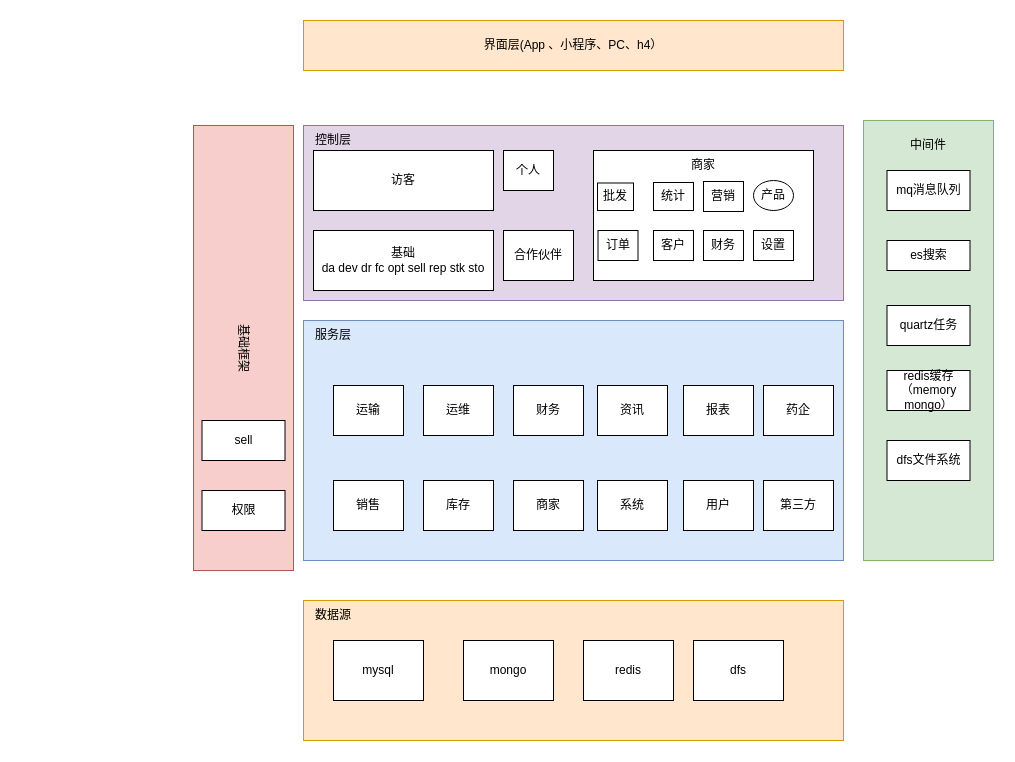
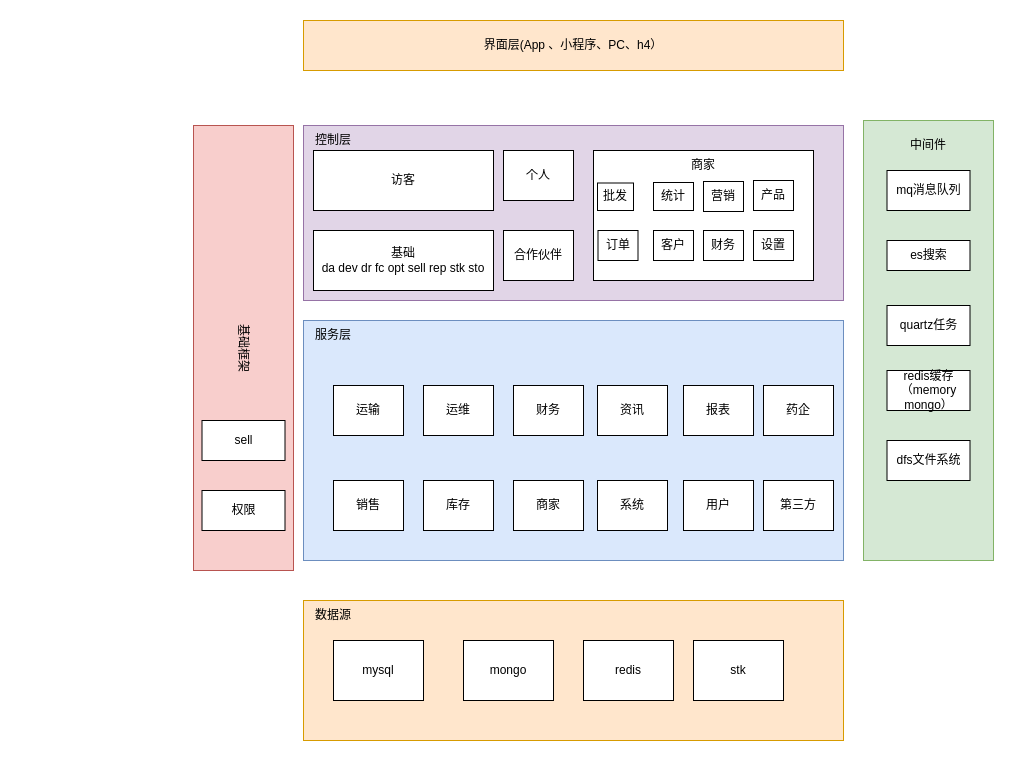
  <mxCell id="0" />
  <mxCell id="1" parent="0" />
  <mxCell id="2" value="基础框架" style="rounded=0;whiteSpace=wrap;html=1;rotation=90;fillColor=#f8cecc;strokeColor=#b85450;" vertex="1" parent="1"><mxGeometry x="20.5" y="297.5" width="445" height="100" as="geometry" /></mxCell>
  <mxCell id="3" value="界面层(App 、小程序、PC、h4）" style="rounded=0;whiteSpace=wrap;html=1;fillColor=#ffe6cc;strokeColor=#d79b00;" parent="1" vertex="1"><mxGeometry x="303" y="20" width="540" height="50" as="geometry" /></mxCell>
  <mxCell id="4" value="" style="rounded=0;whiteSpace=wrap;html=1;fillColor=#d5e8d4;strokeColor=#82b366;" parent="1" vertex="1"><mxGeometry x="863" y="120" width="130" height="440" as="geometry" /></mxCell>
  <mxCell id="5" value="中间件" style="text;html=1;strokeColor=none;fillColor=none;align=center;verticalAlign=middle;whiteSpace=wrap;rounded=0;" parent="1" vertex="1"><mxGeometry x="898" y="130" width="60" height="30" as="geometry" /></mxCell>
  <mxCell id="6" value="mq消息队列" style="rounded=0;whiteSpace=wrap;html=1;" parent="1" vertex="1"><mxGeometry x="886.5" y="170" width="83" height="40" as="geometry" /></mxCell>
  <mxCell id="7" value="es搜索" style="rounded=0;whiteSpace=wrap;html=1;" parent="1" vertex="1"><mxGeometry x="886.5" y="240" width="83" height="30" as="geometry" /></mxCell>
  <mxCell id="8" value="quartz任务" style="rounded=0;whiteSpace=wrap;html=1;" parent="1" vertex="1"><mxGeometry x="886.5" y="305" width="83" height="40" as="geometry" /></mxCell>
  <mxCell id="9" value="" style="rounded=0;whiteSpace=wrap;html=1;fillColor=#ffe6cc;strokeColor=#d79b00;" parent="1" vertex="1"><mxGeometry x="303" y="600" width="540" height="140" as="geometry" /></mxCell>
  <mxCell id="10" value="mysql" style="rounded=0;whiteSpace=wrap;html=1;" parent="1" vertex="1"><mxGeometry x="333" y="640" width="90" height="60" as="geometry" /></mxCell>
  <mxCell id="11" value="redis缓存（memory mongo）" style="rounded=0;whiteSpace=wrap;html=1;" parent="1" vertex="1"><mxGeometry x="886.5" y="370" width="83" height="40" as="geometry" /></mxCell>
  <mxCell id="12" value="sell" style="rounded=0;whiteSpace=wrap;html=1;" parent="1" vertex="1"><mxGeometry x="201.5" y="420" width="83" height="40" as="geometry" /></mxCell>
  <mxCell id="13" value="mongo" style="rounded=0;whiteSpace=wrap;html=1;" parent="1" vertex="1"><mxGeometry x="463" y="640" width="90" height="60" as="geometry" /></mxCell>
  <mxCell id="14" value="redis" style="rounded=0;whiteSpace=wrap;html=1;" parent="1" vertex="1"><mxGeometry x="583" y="640" width="90" height="60" as="geometry" /></mxCell>
  <mxCell id="15" value="dfs文件系统" style="rounded=0;whiteSpace=wrap;html=1;" parent="1" vertex="1"><mxGeometry x="886.5" y="440" width="83" height="40" as="geometry" /></mxCell>
  <mxCell id="16" value="数据源" style="text;html=1;strokeColor=none;fillColor=none;align=center;verticalAlign=middle;whiteSpace=wrap;rounded=0;" parent="1" vertex="1"><mxGeometry x="303" y="600" width="60" height="30" as="geometry" /></mxCell>
- <mxCell id="17" value="dfs" style="rounded=0;whiteSpace=wrap;html=1;" parent="1" vertex="1"><mxGeometry x="693" y="640" width="90" height="60" as="geometry" /></mxCell>
+ <mxCell id="17" value="stk" style="rounded=0;whiteSpace=wrap;html=1;" parent="1" vertex="1"><mxGeometry x="693" y="640" width="90" height="60" as="geometry" /></mxCell>
  <mxCell id="18" value="" style="rounded=0;whiteSpace=wrap;html=1;fillColor=#e1d5e7;strokeColor=#9673a6;" parent="1" vertex="1"><mxGeometry x="303" y="125" width="540" height="175" as="geometry" /></mxCell>
  <mxCell id="19" value="" style="rounded=0;whiteSpace=wrap;html=1;fillColor=#dae8fc;strokeColor=#6c8ebf;" parent="1" vertex="1"><mxGeometry x="303" y="320" width="540" height="240" as="geometry" /></mxCell>
  <mxCell id="20" value="服务层" style="text;html=1;strokeColor=none;fillColor=none;align=center;verticalAlign=middle;whiteSpace=wrap;rounded=0;" parent="1" vertex="1"><mxGeometry x="303" y="320" width="60" height="30" as="geometry" /></mxCell>
  <mxCell id="21" value="运输" style="rounded=0;whiteSpace=wrap;html=1;" parent="1" vertex="1"><mxGeometry x="333" y="385" width="70" height="50" as="geometry" /></mxCell>
  <mxCell id="22" value="运维" style="rounded=0;whiteSpace=wrap;html=1;" vertex="1" parent="1"><mxGeometry x="423" y="385" width="70" height="50" as="geometry" /></mxCell>
  <mxCell id="23" value="财务" style="rounded=0;whiteSpace=wrap;html=1;" vertex="1" parent="1"><mxGeometry x="513" y="385" width="70" height="50" as="geometry" /></mxCell>
  <mxCell id="24" value="资讯" style="rounded=0;whiteSpace=wrap;html=1;" vertex="1" parent="1"><mxGeometry x="597" y="385" width="70" height="50" as="geometry" /></mxCell>
  <mxCell id="25" value="报表" style="rounded=0;whiteSpace=wrap;html=1;" vertex="1" parent="1"><mxGeometry x="683" y="385" width="70" height="50" as="geometry" /></mxCell>
  <mxCell id="26" value="销售" style="rounded=0;whiteSpace=wrap;html=1;" vertex="1" parent="1"><mxGeometry x="333" y="480" width="70" height="50" as="geometry" /></mxCell>
  <mxCell id="27" value="库存" style="rounded=0;whiteSpace=wrap;html=1;" vertex="1" parent="1"><mxGeometry x="423" y="480" width="70" height="50" as="geometry" /></mxCell>
  <mxCell id="28" value="商家" style="rounded=0;whiteSpace=wrap;html=1;" vertex="1" parent="1"><mxGeometry x="513" y="480" width="70" height="50" as="geometry" /></mxCell>
  <mxCell id="29" value="系统" style="rounded=0;whiteSpace=wrap;html=1;" vertex="1" parent="1"><mxGeometry x="597" y="480" width="70" height="50" as="geometry" /></mxCell>
  <mxCell id="30" value="用户" style="rounded=0;whiteSpace=wrap;html=1;" vertex="1" parent="1"><mxGeometry x="683" y="480" width="70" height="50" as="geometry" /></mxCell>
  <mxCell id="31" value="药企" style="rounded=0;whiteSpace=wrap;html=1;" vertex="1" parent="1"><mxGeometry x="763" y="385" width="70" height="50" as="geometry" /></mxCell>
  <mxCell id="32" value="第三方" style="rounded=0;whiteSpace=wrap;html=1;" vertex="1" parent="1"><mxGeometry x="763" y="480" width="70" height="50" as="geometry" /></mxCell>
  <mxCell id="33" value="控制层" style="text;html=1;strokeColor=none;fillColor=none;align=center;verticalAlign=middle;whiteSpace=wrap;rounded=0;" vertex="1" parent="1"><mxGeometry x="303" y="125" width="60" height="30" as="geometry" /></mxCell>
  <mxCell id="34" value="访客" style="rounded=0;whiteSpace=wrap;html=1;" vertex="1" parent="1"><mxGeometry x="313" y="150" width="180" height="60" as="geometry" /></mxCell>
  <mxCell id="35" value="合作伙伴" style="rounded=0;whiteSpace=wrap;html=1;" vertex="1" parent="1"><mxGeometry x="503" y="230" width="70" height="50" as="geometry" /></mxCell>
- <mxCell id="36" value="个人" style="rounded=0;whiteSpace=wrap;html=1;" vertex="1" parent="1"><mxGeometry x="503" y="150" width="50" height="40" as="geometry" /></mxCell>
+ <mxCell id="36" value="个人" style="rounded=0;whiteSpace=wrap;html=1;" vertex="1" parent="1"><mxGeometry x="503" y="150" width="70" height="50" as="geometry" /></mxCell>
  <mxCell id="37" value="" style="rounded=0;whiteSpace=wrap;html=1;" vertex="1" parent="1"><mxGeometry x="593" y="150" width="220" height="130" as="geometry" /></mxCell>
  <mxCell id="38" value="批发" style="rounded=0;whiteSpace=wrap;html=1;strokeColor=default;" vertex="1" parent="1"><mxGeometry x="597" y="182.5" width="36" height="27.5" as="geometry" /></mxCell>
  <mxCell id="39" value="设置" style="rounded=0;whiteSpace=wrap;html=1;" vertex="1" parent="1"><mxGeometry x="753" y="230" width="40" height="30" as="geometry" /></mxCell>
  <mxCell id="40" value="统计" style="rounded=0;whiteSpace=wrap;html=1;" vertex="1" parent="1"><mxGeometry x="653" y="182" width="40" height="28" as="geometry" /></mxCell>
  <mxCell id="41" value="营销" style="rounded=0;whiteSpace=wrap;html=1;" vertex="1" parent="1"><mxGeometry x="703" y="181" width="40" height="30" as="geometry" /></mxCell>
  <mxCell id="42" value="商家" style="text;html=1;strokeColor=none;fillColor=none;align=center;verticalAlign=middle;whiteSpace=wrap;rounded=0;" vertex="1" parent="1"><mxGeometry x="673" y="150" width="60" height="30" as="geometry" /></mxCell>
  <mxCell id="43" value="订单" style="rounded=0;whiteSpace=wrap;html=1;" vertex="1" parent="1"><mxGeometry x="597.5" y="230" width="40" height="30" as="geometry" /></mxCell>
  <mxCell id="44" value="客户" style="rounded=0;whiteSpace=wrap;html=1;" vertex="1" parent="1"><mxGeometry x="653" y="230" width="40" height="30" as="geometry" /></mxCell>
  <mxCell id="45" value="财务" style="rounded=0;whiteSpace=wrap;html=1;" vertex="1" parent="1"><mxGeometry x="703" y="230" width="40" height="30" as="geometry" /></mxCell>
- <mxCell id="46" value="产品" style="ellipse;whiteSpace=wrap;html=1;" vertex="1" parent="1"><mxGeometry x="753" y="180" width="40" height="30" as="geometry" /></mxCell>
+ <mxCell id="46" value="产品" style="rounded=0;whiteSpace=wrap;html=1;" vertex="1" parent="1"><mxGeometry x="753" y="180" width="40" height="30" as="geometry" /></mxCell>
  <mxCell id="47" value="基础&lt;br&gt;da dev dr fc opt sell rep stk sto" style="rounded=0;whiteSpace=wrap;html=1;" vertex="1" parent="1"><mxGeometry x="313" y="230" width="180" height="60" as="geometry" /></mxCell>
  <mxCell id="48" value="权限" style="rounded=0;whiteSpace=wrap;html=1;" vertex="1" parent="1"><mxGeometry x="201.5" y="490" width="83" height="40" as="geometry" /></mxCell>
